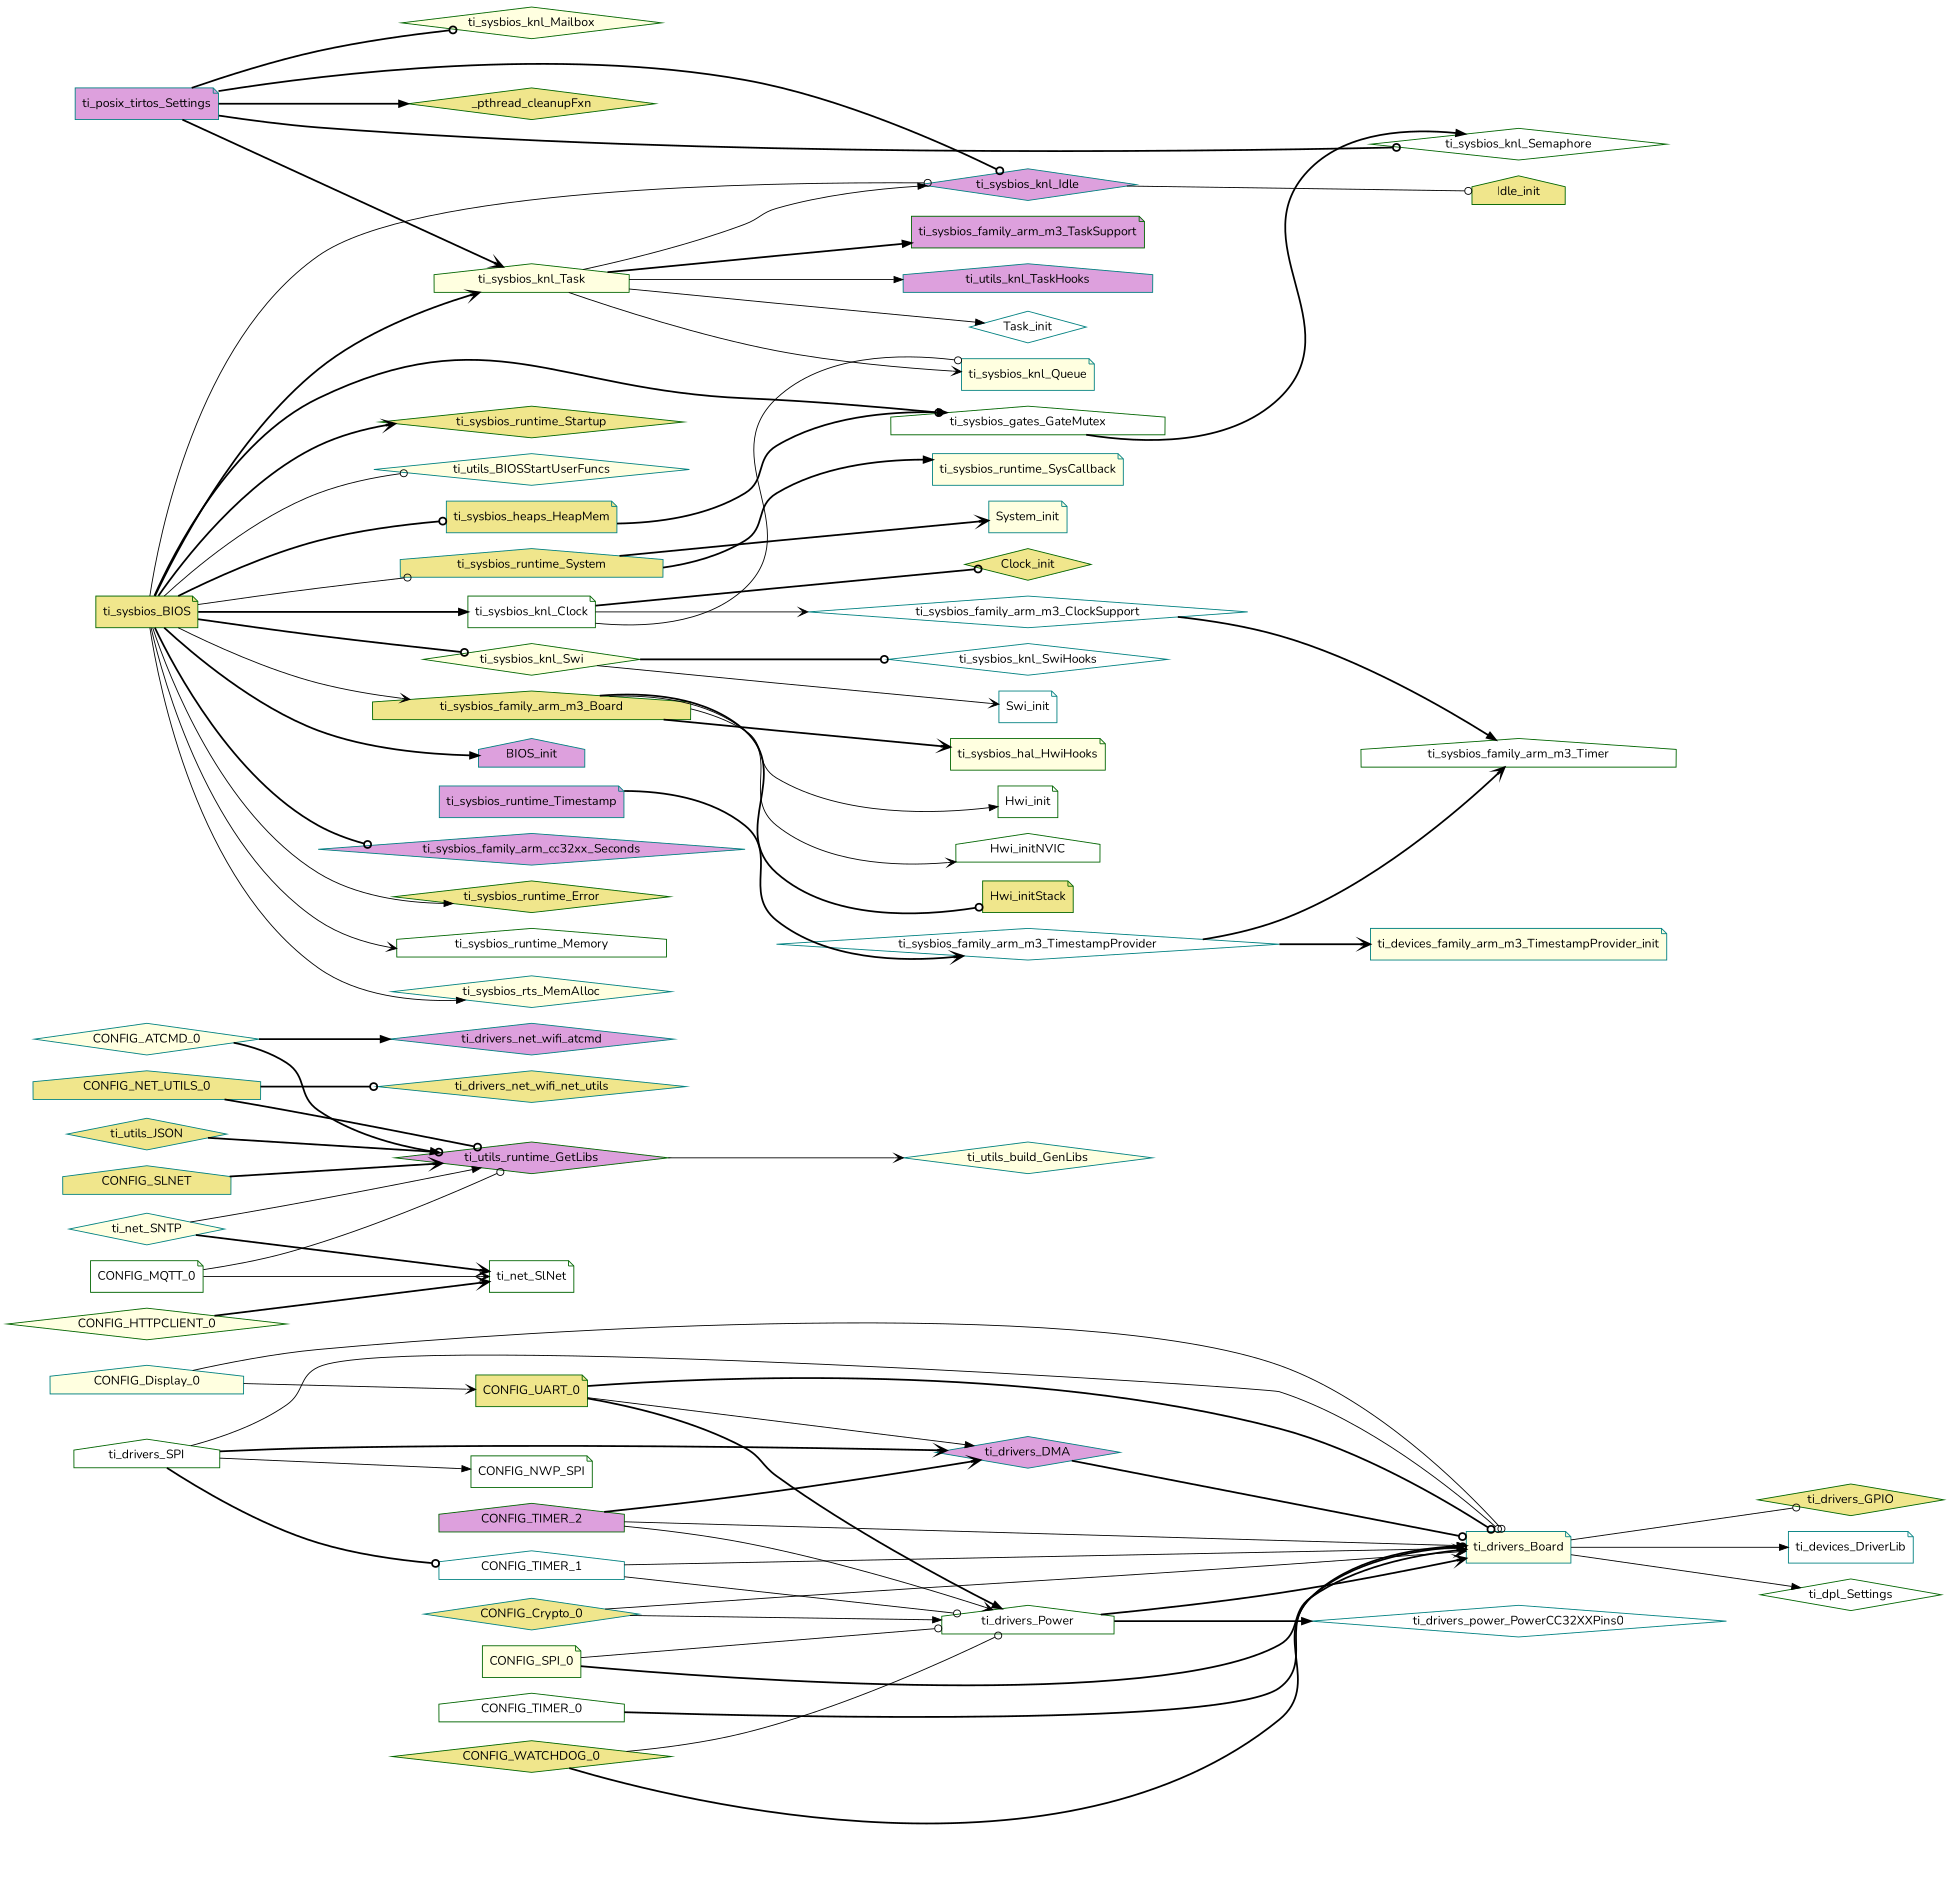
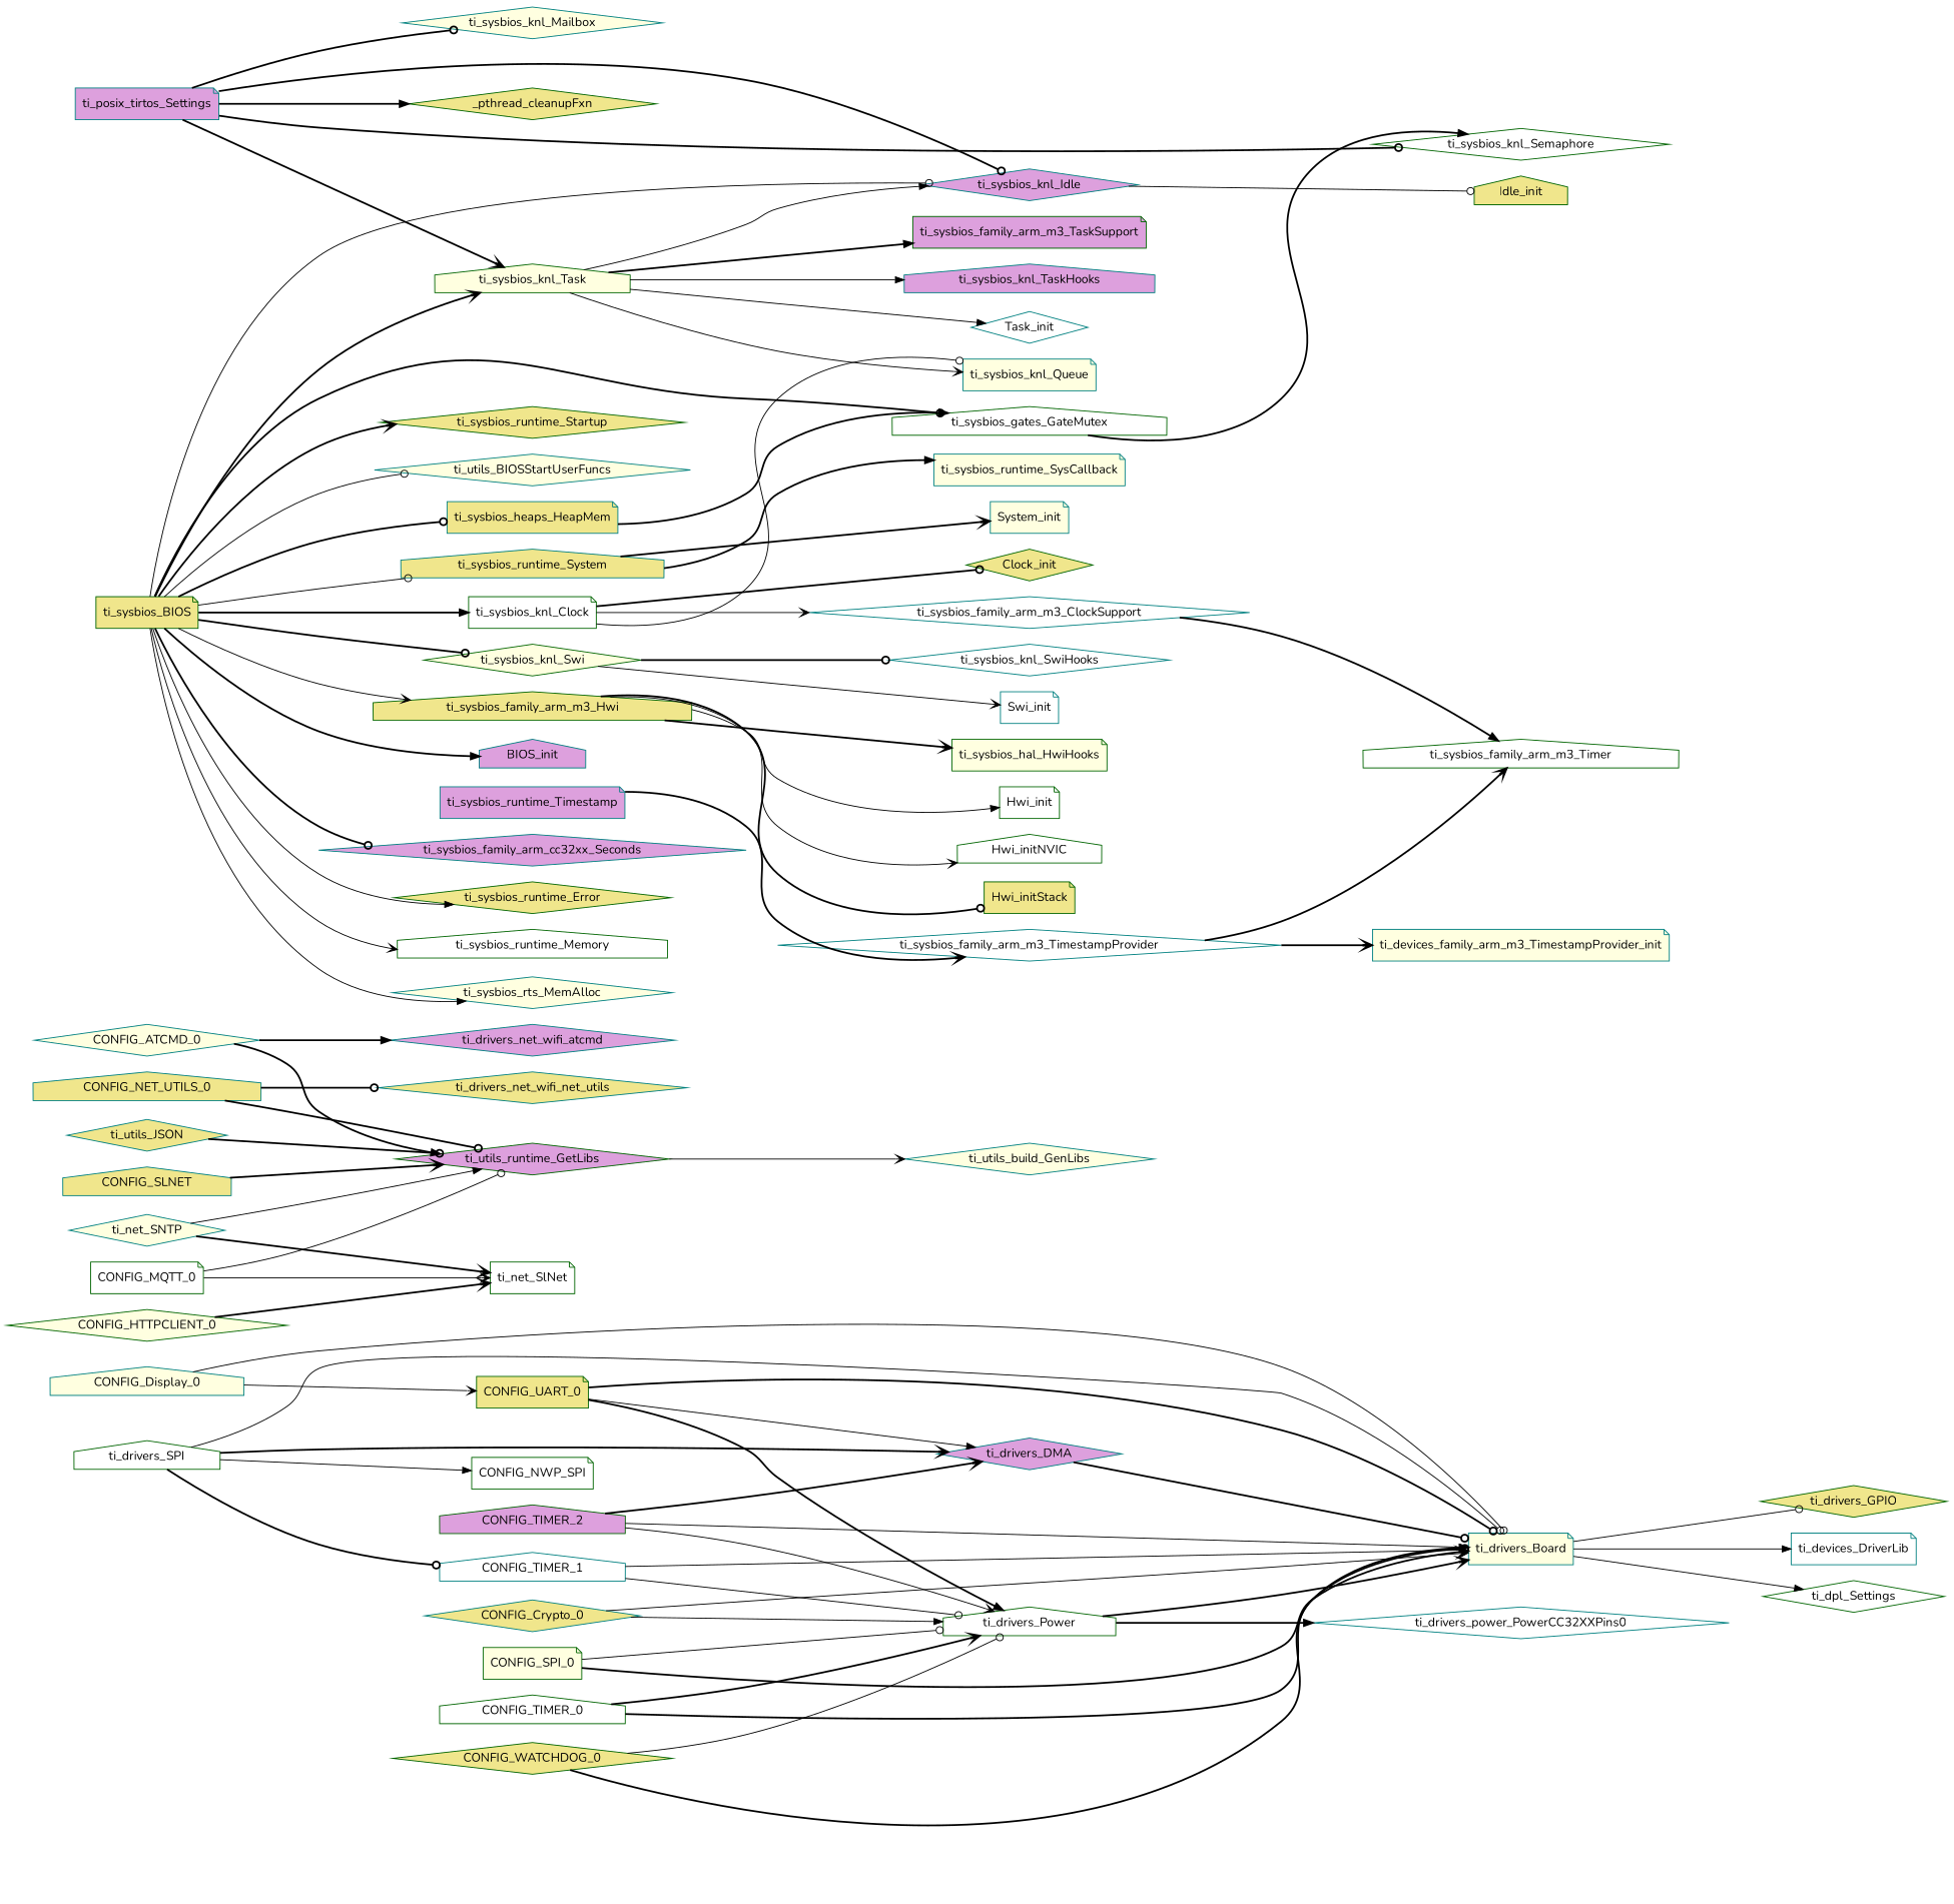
  digraph {
    fontname=Nunito
    rankdir=LR
    node [color=teal fillcolor=white fontname=Nunito shape=diamond style=filled]
    edge [arrowhead=odot fontname=Nunito style=bold]
    CONFIG_Display_0 [fillcolor=lightyellow shape=house]
    ti_drivers_Board [fillcolor=lightyellow shape=note]
    CONFIG_UART_0 [color=darkgreen fillcolor=khaki shape=note]
    ti_drivers_GPIO [color=darkgreen fillcolor=khaki]
    ti_devices_DriverLib [shape=note]
    ti_dpl_Settings [color=darkgreen]
    ti_drivers_Power [color=darkgreen shape=house]
    ti_drivers_DMA [fillcolor=plum]
    ti_drivers_power_PowerCC32XXPins0
    CONFIG_Crypto_0 [fillcolor=khaki]
    ti_drivers_SPI [color=darkgreen shape=house]
    CONFIG_NWP_SPI [color=darkgreen shape=note]
    CONFIG_TIMER_1 [shape=house]
    CONFIG_SPI_0 [color=darkgreen fillcolor=lightyellow shape=note]
    CONFIG_TIMER_0 [color=darkgreen shape=house]
    CONFIG_TIMER_2 [color=darkgreen fillcolor=plum shape=house]
    CONFIG_WATCHDOG_0 [color=darkgreen fillcolor=khaki]
    CONFIG_ATCMD_0 [fillcolor=lightyellow]
    ti_drivers_net_wifi_atcmd [fillcolor=plum]
    ti_utils_runtime_GetLibs [color=darkgreen fillcolor=plum]
    ti_utils_build_GenLibs [fillcolor=lightyellow]
    CONFIG_NET_UTILS_0 [fillcolor=khaki shape=house]
    ti_drivers_net_wifi_net_utils [fillcolor=khaki]
    CONFIG_HTTPCLIENT_0 [color=darkgreen fillcolor=lightyellow]
    ti_net_SlNet [color=darkgreen shape=note]
    CONFIG_MQTT_0 [color=darkgreen shape=note]
    ti_net_SNTP [fillcolor=lightyellow]
    CONFIG_SLNET [fillcolor=khaki shape=house]
    ti_posix_tirtos_Settings [fillcolor=plum shape=note]
-   ti_sysbios_knl_Mailbox [color=darkgreen fillcolor=lightyellow]
+   ti_sysbios_knl_Mailbox [fillcolor=lightyellow]
    ti_sysbios_knl_Task [color=darkgreen fillcolor=lightyellow shape=house]
    ti_sysbios_knl_Semaphore [color=darkgreen]
    ti_sysbios_knl_Idle [fillcolor=plum]
    _pthread_cleanupFxn [color=darkgreen fillcolor=khaki]
    ti_sysbios_knl_Queue [fillcolor=lightyellow shape=note]
    ti_sysbios_family_arm_m3_TaskSupport [color=darkgreen fillcolor=plum shape=note]
-   ti_sysbios_knl_TaskHooks [fillcolor=plum shape=house label=ti_utils_knl_TaskHooks]
+   ti_sysbios_knl_TaskHooks [fillcolor=plum shape=house]
    Task_init
    Idle_init [color=darkgreen fillcolor=khaki shape=house]
    ti_sysbios_BIOS [color=darkgreen fillcolor=khaki shape=note]
    ti_sysbios_runtime_Error [color=darkgreen fillcolor=khaki]
    ti_sysbios_runtime_Memory [color=darkgreen shape=house]
    ti_sysbios_rts_MemAlloc [fillcolor=lightyellow]
    ti_sysbios_runtime_System [fillcolor=khaki shape=house]
    ti_sysbios_runtime_Startup [color=darkgreen fillcolor=khaki]
    n46 [fillcolor=lightyellow label=ti_utils_BIOSStartUserFuncs]
    ti_sysbios_knl_Clock [color=darkgreen shape=note]
    ti_sysbios_knl_Swi [color=darkgreen fillcolor=lightyellow]
    ti_sysbios_heaps_HeapMem [fillcolor=khaki shape=note]
    ti_sysbios_gates_GateMutex [color=darkgreen shape=house]
    ti_sysbios_family_arm_cc32xx_Seconds [fillcolor=plum]
-   ti_sysbios_family_arm_m3_Hwi [color=darkgreen fillcolor=khaki shape=house label=ti_sysbios_family_arm_m3_Board]
+   ti_sysbios_family_arm_m3_Hwi [color=darkgreen fillcolor=khaki shape=house]
    BIOS_init [fillcolor=plum shape=house]
    ti_sysbios_runtime_SysCallback [fillcolor=lightyellow shape=note]
    System_init [fillcolor=lightyellow shape=note]
    ti_sysbios_family_arm_m3_ClockSupport
    Clock_init [color=darkgreen fillcolor=khaki]
    ti_sysbios_knl_SwiHooks
    Swi_init [shape=note]
    ti_sysbios_hal_HwiHooks [color=darkgreen fillcolor=lightyellow shape=note]
    Hwi_init [color=darkgreen shape=note]
    Hwi_initNVIC [color=darkgreen shape=house]
    Hwi_initStack [color=darkgreen fillcolor=khaki shape=note]
    ti_sysbios_family_arm_m3_Timer [color=darkgreen shape=house]
    ti_sysbios_family_arm_m3_TimestampProvider
    n66 [fillcolor=lightyellow label=ti_devices_family_arm_m3_TimestampProvider_init shape=note]
    ti_sysbios_runtime_Timestamp [fillcolor=plum shape=note]
    ti_utils_JSON [fillcolor=khaki]
    CONFIG_Display_0 -> ti_drivers_Board [style=solid]
    CONFIG_Display_0 -> CONFIG_UART_0 [arrowhead=vee style=solid]
    ti_drivers_Board -> ti_drivers_GPIO [style=solid]
    ti_drivers_Board -> ti_devices_DriverLib [arrowhead=normal style=solid]
    ti_drivers_Board -> ti_dpl_Settings [arrowhead=normal style=solid]
    CONFIG_UART_0 -> ti_drivers_Board
    CONFIG_UART_0 -> ti_drivers_Power [arrowhead=normal]
    CONFIG_UART_0 -> ti_drivers_DMA [arrowhead=normal style=solid]
    ti_drivers_Power -> ti_drivers_Board [arrowhead=vee]
    ti_drivers_Power -> ti_drivers_power_PowerCC32XXPins0 [arrowhead=normal]
    ti_drivers_DMA -> ti_drivers_Board
    CONFIG_Crypto_0 -> ti_drivers_Board [arrowhead=vee style=solid]
    CONFIG_Crypto_0 -> ti_drivers_Power [arrowhead=normal style=solid]
    ti_drivers_SPI -> ti_drivers_Board [style=solid]
    ti_drivers_SPI -> ti_drivers_DMA [arrowhead=vee]
    ti_drivers_SPI -> CONFIG_NWP_SPI [arrowhead=normal style=solid]
    ti_drivers_SPI -> CONFIG_TIMER_1
    CONFIG_TIMER_1 -> ti_drivers_Board [style=solid]
    CONFIG_TIMER_1 -> ti_drivers_Power [style=solid]
    CONFIG_SPI_0 -> ti_drivers_Board [arrowhead=vee]
    CONFIG_SPI_0 -> ti_drivers_Power [style=solid]
    CONFIG_TIMER_0 -> ti_drivers_Board
+   CONFIG_TIMER_0 -> ti_drivers_Power [arrowhead=vee]
    CONFIG_TIMER_2 -> ti_drivers_Board [arrowhead=normal style=solid]
    CONFIG_TIMER_2 -> ti_drivers_Power [arrowhead=vee style=solid]
    CONFIG_TIMER_2 -> ti_drivers_DMA [arrowhead=vee]
    CONFIG_WATCHDOG_0 -> ti_drivers_Board [arrowhead=normal]
    CONFIG_WATCHDOG_0 -> ti_drivers_Power [style=solid]
    CONFIG_ATCMD_0 -> ti_drivers_net_wifi_atcmd [arrowhead=normal]
    CONFIG_ATCMD_0 -> ti_utils_runtime_GetLibs [arrowhead=normal]
    ti_utils_runtime_GetLibs -> ti_utils_build_GenLibs [arrowhead=vee style=solid]
    CONFIG_NET_UTILS_0 -> ti_utils_runtime_GetLibs
    CONFIG_NET_UTILS_0 -> ti_drivers_net_wifi_net_utils
    CONFIG_HTTPCLIENT_0 -> ti_net_SlNet [arrowhead=vee]
    CONFIG_MQTT_0 -> ti_utils_runtime_GetLibs [style=solid]
    CONFIG_MQTT_0 -> ti_net_SlNet [arrowhead=vee style=solid]
    ti_net_SNTP -> ti_utils_runtime_GetLibs [arrowhead=normal style=solid]
    ti_net_SNTP -> ti_net_SlNet [arrowhead=vee]
    CONFIG_SLNET -> ti_utils_runtime_GetLibs [arrowhead=vee]
    ti_posix_tirtos_Settings -> ti_sysbios_knl_Mailbox
    ti_posix_tirtos_Settings -> ti_sysbios_knl_Task [arrowhead=vee]
    ti_posix_tirtos_Settings -> ti_sysbios_knl_Semaphore
    ti_posix_tirtos_Settings -> ti_sysbios_knl_Idle
    ti_posix_tirtos_Settings -> _pthread_cleanupFxn [arrowhead=normal]
    ti_sysbios_knl_Task -> ti_sysbios_knl_Idle [arrowhead=normal style=solid]
    ti_sysbios_knl_Task -> ti_sysbios_knl_Queue [arrowhead=vee style=solid]
    ti_sysbios_knl_Task -> ti_sysbios_family_arm_m3_TaskSupport [arrowhead=normal]
    ti_sysbios_knl_Task -> ti_sysbios_knl_TaskHooks [arrowhead=normal style=solid]
    ti_sysbios_knl_Task -> Task_init [arrowhead=normal style=solid]
    ti_sysbios_knl_Idle -> Idle_init [style=solid]
    ti_sysbios_BIOS -> ti_sysbios_knl_Task [arrowhead=vee]
    ti_sysbios_BIOS -> ti_sysbios_knl_Idle [style=solid]
    ti_sysbios_BIOS -> ti_sysbios_runtime_Error [arrowhead=normal style=solid]
    ti_sysbios_BIOS -> ti_sysbios_runtime_Memory [arrowhead=vee style=solid]
    ti_sysbios_BIOS -> ti_sysbios_rts_MemAlloc [arrowhead=normal style=solid]
    ti_sysbios_BIOS -> ti_sysbios_runtime_System [style=solid]
    ti_sysbios_BIOS -> ti_sysbios_runtime_Startup [arrowhead=vee]
    ti_sysbios_BIOS -> n46 [style=solid]
    ti_sysbios_BIOS -> ti_sysbios_knl_Clock [arrowhead=normal]
    ti_sysbios_BIOS -> ti_sysbios_knl_Swi
    ti_sysbios_BIOS -> ti_sysbios_heaps_HeapMem
    ti_sysbios_BIOS -> ti_sysbios_gates_GateMutex
    ti_sysbios_BIOS -> ti_sysbios_family_arm_cc32xx_Seconds
    ti_sysbios_BIOS -> ti_sysbios_family_arm_m3_Hwi [arrowhead=vee style=solid]
    ti_sysbios_BIOS -> BIOS_init [arrowhead=normal]
    ti_sysbios_runtime_System -> ti_sysbios_runtime_SysCallback [arrowhead=normal]
    ti_sysbios_runtime_System -> System_init [arrowhead=vee]
    ti_sysbios_knl_Clock -> ti_sysbios_knl_Queue [style=solid]
    ti_sysbios_knl_Clock -> ti_sysbios_family_arm_m3_ClockSupport [arrowhead=vee style=solid]
    ti_sysbios_knl_Clock -> Clock_init
    ti_sysbios_knl_Swi -> ti_sysbios_knl_SwiHooks
    ti_sysbios_knl_Swi -> Swi_init [arrowhead=vee style=solid]
    ti_sysbios_heaps_HeapMem -> ti_sysbios_gates_GateMutex [arrowhead=normal]
    ti_sysbios_gates_GateMutex -> ti_sysbios_knl_Semaphore [arrowhead=normal]
    ti_sysbios_family_arm_m3_Hwi -> ti_sysbios_hal_HwiHooks [arrowhead=vee]
    ti_sysbios_family_arm_m3_Hwi -> Hwi_init [arrowhead=normal style=solid]
    ti_sysbios_family_arm_m3_Hwi -> Hwi_initNVIC [arrowhead=vee style=solid]
    ti_sysbios_family_arm_m3_Hwi -> Hwi_initStack
    ti_sysbios_family_arm_m3_ClockSupport -> ti_sysbios_family_arm_m3_Timer [arrowhead=normal]
    ti_sysbios_family_arm_m3_TimestampProvider -> ti_sysbios_family_arm_m3_Timer [arrowhead=vee]
    ti_sysbios_family_arm_m3_TimestampProvider -> n66 [arrowhead=vee]
    ti_sysbios_runtime_Timestamp -> ti_sysbios_family_arm_m3_TimestampProvider [arrowhead=vee]
    ti_utils_JSON -> ti_utils_runtime_GetLibs
  }
